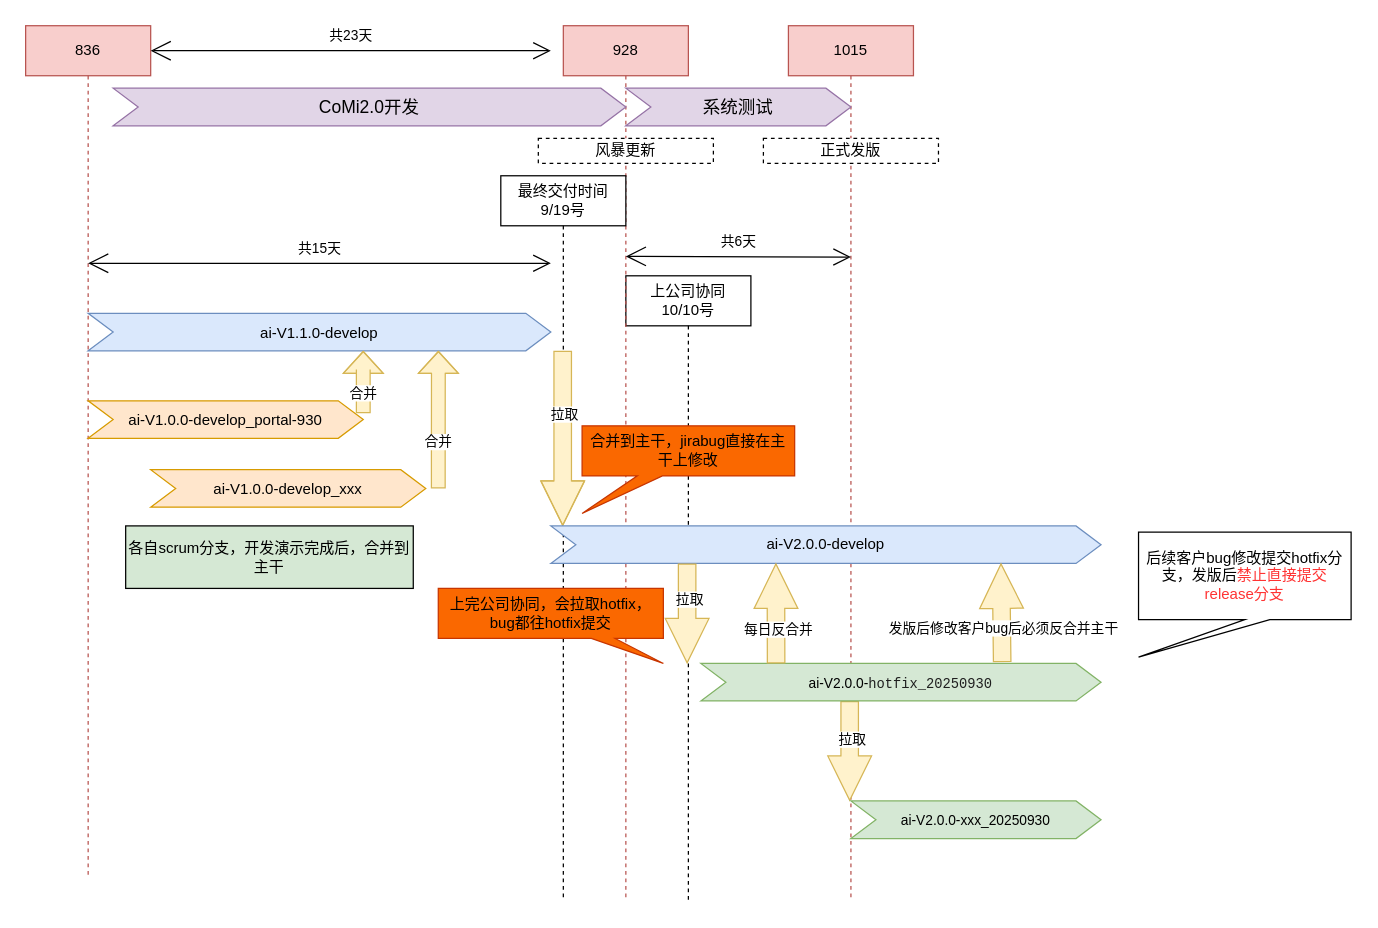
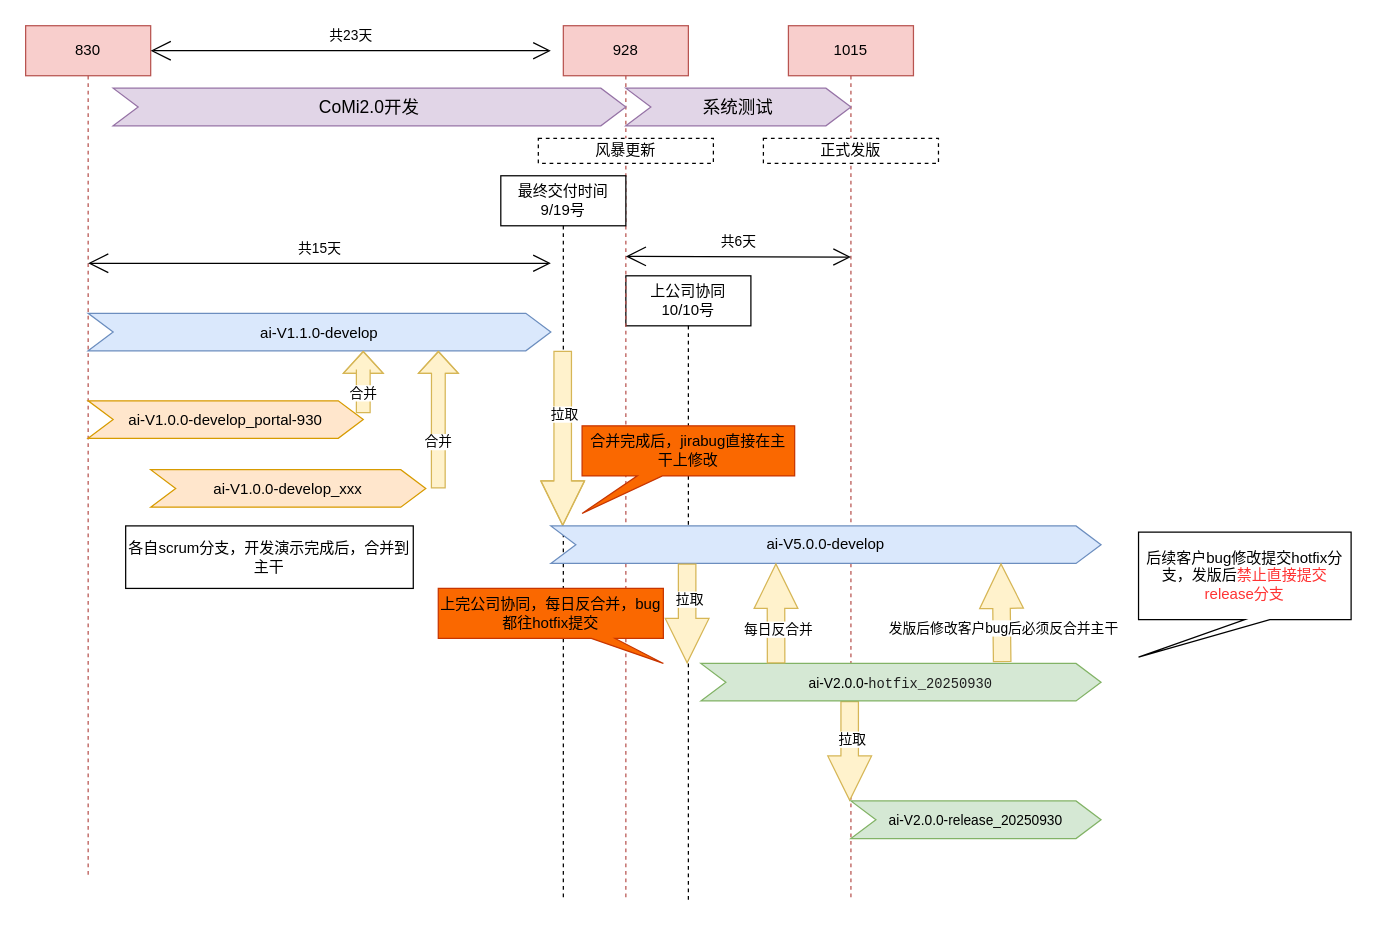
  <mxCell id="0" />
  <mxCell id="1" parent="0" />
  <mxCell id="2" value="上公司协同&lt;div&gt;10/10号&lt;/div&gt;" style="shape=umlLifeline;perimeter=lifelinePerimeter;whiteSpace=wrap;html=1;container=1;dropTarget=0;collapsible=0;recursiveResize=0;outlineConnect=0;portConstraint=eastwest;newEdgeStyle={&quot;curved&quot;:0,&quot;rounded&quot;:0};" parent="1" vertex="1"><mxGeometry x="500" y="220" width="100" height="500" as="geometry" /></mxCell>
- <mxCell id="3" value="836" style="shape=umlLifeline;perimeter=lifelinePerimeter;whiteSpace=wrap;html=1;container=1;dropTarget=0;collapsible=0;recursiveResize=0;outlineConnect=0;portConstraint=eastwest;newEdgeStyle={&quot;curved&quot;:0,&quot;rounded&quot;:0};fillColor=#f8cecc;strokeColor=#b85450;" parent="1" vertex="1"><mxGeometry x="20" y="20" width="100" height="680" as="geometry" /></mxCell>
+ <mxCell id="3" value="830" style="shape=umlLifeline;perimeter=lifelinePerimeter;whiteSpace=wrap;html=1;container=1;dropTarget=0;collapsible=0;recursiveResize=0;outlineConnect=0;portConstraint=eastwest;newEdgeStyle={&quot;curved&quot;:0,&quot;rounded&quot;:0};fillColor=#f8cecc;strokeColor=#b85450;" parent="1" vertex="1"><mxGeometry x="20" y="20" width="100" height="680" as="geometry" /></mxCell>
  <mxCell id="4" value="928" style="shape=umlLifeline;perimeter=lifelinePerimeter;whiteSpace=wrap;html=1;container=1;dropTarget=0;collapsible=0;recursiveResize=0;outlineConnect=0;portConstraint=eastwest;newEdgeStyle={&quot;curved&quot;:0,&quot;rounded&quot;:0};fillColor=#f8cecc;strokeColor=#b85450;" parent="1" vertex="1"><mxGeometry x="450" y="20" width="100" height="700" as="geometry" /></mxCell>
  <mxCell id="5" value="1015" style="shape=umlLifeline;perimeter=lifelinePerimeter;whiteSpace=wrap;html=1;container=1;dropTarget=0;collapsible=0;recursiveResize=0;outlineConnect=0;portConstraint=eastwest;newEdgeStyle={&quot;curved&quot;:0,&quot;rounded&quot;:0};fillColor=#f8cecc;strokeColor=#b85450;" parent="1" vertex="1"><mxGeometry x="630" y="20" width="100" height="700" as="geometry" /></mxCell>
  <mxCell id="6" value="CoMi2.0开发" style="html=1;shape=mxgraph.infographic.ribbonSimple;notch1=20;notch2=20;align=center;verticalAlign=middle;fontSize=14;fontStyle=0;fillColor=#e1d5e7;whiteSpace=wrap;strokeColor=#9673a6;" parent="1" vertex="1"><mxGeometry x="90" y="70" width="410" height="30" as="geometry" /></mxCell>
  <mxCell id="7" value="最终交付时间&lt;div&gt;9/19号&lt;/div&gt;" style="shape=umlLifeline;perimeter=lifelinePerimeter;whiteSpace=wrap;html=1;container=1;dropTarget=0;collapsible=0;recursiveResize=0;outlineConnect=0;portConstraint=eastwest;newEdgeStyle={&quot;curved&quot;:0,&quot;rounded&quot;:0};" parent="1" vertex="1"><mxGeometry x="400" y="140" width="100" height="580" as="geometry" /></mxCell>
  <mxCell id="8" value="共15天" style="endArrow=open;html=1;endSize=12;startArrow=open;startSize=14;startFill=0;edgeStyle=orthogonalEdgeStyle;align=center;verticalAlign=bottom;endFill=0;rounded=0;" parent="1" edge="1"><mxGeometry y="3" relative="1" as="geometry"><mxPoint x="70" y="210" as="sourcePoint" /><mxPoint x="440" y="210" as="targetPoint" /><Array as="points" /></mxGeometry></mxCell>
  <mxCell id="9" value="共23天" style="endArrow=open;html=1;endSize=12;startArrow=open;startSize=14;startFill=0;edgeStyle=orthogonalEdgeStyle;align=center;verticalAlign=bottom;endFill=0;rounded=0;" parent="1" edge="1"><mxGeometry y="3" relative="1" as="geometry"><mxPoint x="120" y="40" as="sourcePoint" /><mxPoint x="440" y="40" as="targetPoint" /><Array as="points"><mxPoint x="370" y="40" /><mxPoint x="370" y="40" /></Array></mxGeometry></mxCell>
  <mxCell id="10" value="风暴更新" style="fontStyle=0;dashed=1;html=1;whiteSpace=wrap;" parent="1" vertex="1"><mxGeometry x="430" y="110" width="140" height="20" as="geometry" /></mxCell>
  <mxCell id="11" value="共6天" style="endArrow=open;html=1;endSize=12;startArrow=open;startSize=14;startFill=0;edgeStyle=orthogonalEdgeStyle;align=center;verticalAlign=bottom;endFill=0;rounded=0;" parent="1" edge="1"><mxGeometry y="3" relative="1" as="geometry"><mxPoint x="500" y="204.5" as="sourcePoint" /><mxPoint x="680" y="205" as="targetPoint" /><Array as="points"><mxPoint x="510" y="204.5" /><mxPoint x="510" y="204.5" /></Array></mxGeometry></mxCell>
  <mxCell id="12" value="正式发版" style="fontStyle=0;dashed=1;html=1;whiteSpace=wrap;" parent="1" vertex="1"><mxGeometry x="610" y="110" width="140" height="20" as="geometry" /></mxCell>
  <mxCell id="13" value="&lt;font style=&quot;font-size: 12px;&quot;&gt;ai-V1.1.0-develop&lt;/font&gt;" style="html=1;shape=mxgraph.infographic.ribbonSimple;notch1=20;notch2=20;align=center;verticalAlign=middle;fontSize=14;fontStyle=0;fillColor=#dae8fc;whiteSpace=wrap;strokeColor=#6c8ebf;" parent="1" vertex="1"><mxGeometry x="70" y="250" width="370" height="30" as="geometry" /></mxCell>
  <mxCell id="14" value="后续客户bug修改提交hotfix分支，发版后&lt;font style=&quot;color: rgb(255, 51, 51);&quot;&gt;禁止直接提交release分支&lt;/font&gt;" style="shape=callout;whiteSpace=wrap;html=1;perimeter=calloutPerimeter;position2=0;" parent="1" vertex="1"><mxGeometry x="910" y="425" width="170" height="100" as="geometry" /></mxCell>
  <mxCell id="15" value="&lt;font style=&quot;font-size: 12px;&quot;&gt;ai-V1.0.0-develop_portal-930&lt;/font&gt;" style="html=1;shape=mxgraph.infographic.ribbonSimple;notch1=20;notch2=20;align=center;verticalAlign=middle;fontSize=14;fontStyle=0;fillColor=#ffe6cc;whiteSpace=wrap;strokeColor=#d79b00;" parent="1" vertex="1"><mxGeometry x="70" y="320" width="220" height="30" as="geometry" /></mxCell>
  <mxCell id="16" value="&lt;font style=&quot;font-size: 12px;&quot;&gt;ai-V1.0.0-develop_xxx&lt;/font&gt;" style="html=1;shape=mxgraph.infographic.ribbonSimple;notch1=20;notch2=20;align=center;verticalAlign=middle;fontSize=14;fontStyle=0;fillColor=#ffe6cc;whiteSpace=wrap;strokeColor=#d79b00;" parent="1" vertex="1"><mxGeometry x="120" y="375" width="220" height="30" as="geometry" /></mxCell>
  <mxCell id="17" value="" style="shape=flexArrow;endArrow=classic;html=1;rounded=0;width=11;endSize=5.52;exitX=1;exitY=0.5;exitDx=0;exitDy=0;exitPerimeter=0;fillColor=#fff2cc;strokeColor=#d6b656;" parent="1" edge="1"><mxGeometry width="50" height="50" relative="1" as="geometry"><mxPoint x="290" y="330" as="sourcePoint" /><mxPoint x="290" y="280" as="targetPoint" /><Array as="points"><mxPoint x="290" y="295" /></Array></mxGeometry></mxCell>
  <mxCell id="18" value="合并" style="edgeLabel;html=1;align=center;verticalAlign=middle;resizable=0;points=[];" parent="17" vertex="1" connectable="0"><mxGeometry x="-0.32" y="1" relative="1" as="geometry"><mxPoint as="offset" /></mxGeometry></mxCell>
  <mxCell id="19" value="" style="shape=flexArrow;endArrow=classic;html=1;rounded=0;width=14;endSize=11.5;fillColor=#fff2cc;strokeColor=#d6b656;" parent="1" edge="1"><mxGeometry width="50" height="50" relative="1" as="geometry"><mxPoint x="449.5" y="280" as="sourcePoint" /><mxPoint x="449.5" y="420" as="targetPoint" /><Array as="points"><mxPoint x="449.5" y="360" /></Array></mxGeometry></mxCell>
  <mxCell id="20" value="拉取" style="edgeLabel;html=1;align=center;verticalAlign=middle;resizable=0;points=[];" parent="19" vertex="1" connectable="0"><mxGeometry x="-0.257" y="-4" relative="1" as="geometry"><mxPoint x="5" y="-2" as="offset" /></mxGeometry></mxCell>
- <mxCell id="21" value="ai-V2.0.0-develop" style="html=1;shape=mxgraph.infographic.ribbonSimple;notch1=20;notch2=20;align=center;verticalAlign=middle;fontSize=12;fontStyle=0;fillColor=#dae8fc;whiteSpace=wrap;strokeColor=#6c8ebf;" parent="1" vertex="1"><mxGeometry x="440" y="420" width="440" height="30" as="geometry" /></mxCell>
+ <mxCell id="21" value="ai-V5.0.0-develop" style="html=1;shape=mxgraph.infographic.ribbonSimple;notch1=20;notch2=20;align=center;verticalAlign=middle;fontSize=12;fontStyle=0;fillColor=#dae8fc;whiteSpace=wrap;strokeColor=#6c8ebf;" parent="1" vertex="1"><mxGeometry x="440" y="420" width="440" height="30" as="geometry" /></mxCell>
  <mxCell id="22" value="" style="shape=flexArrow;endArrow=classic;html=1;rounded=0;width=14;endSize=11.5;fillColor=#fff2cc;strokeColor=#d6b656;" parent="1" target="5" edge="1"><mxGeometry width="50" height="50" relative="1" as="geometry"><mxPoint x="679" y="560" as="sourcePoint" /><mxPoint x="680" y="640" as="targetPoint" /><Array as="points"><mxPoint x="679" y="640" /></Array></mxGeometry></mxCell>
  <mxCell id="23" value="拉取" style="edgeLabel;html=1;align=center;verticalAlign=middle;resizable=0;points=[];" parent="22" vertex="1" connectable="0"><mxGeometry x="-0.257" y="-4" relative="1" as="geometry"><mxPoint x="5" as="offset" /></mxGeometry></mxCell>
- <mxCell id="24" value="&lt;span style=&quot;font-size: 11px;&quot;&gt;ai-V2.0.0-xxx_20250930&lt;/span&gt;" style="html=1;shape=mxgraph.infographic.ribbonSimple;notch1=20;notch2=20;align=center;verticalAlign=middle;fontSize=14;fontStyle=0;fillColor=#d5e8d4;whiteSpace=wrap;strokeColor=#82b366;" parent="1" vertex="1"><mxGeometry x="680" y="640" width="200" height="30" as="geometry" /></mxCell>
+ <mxCell id="24" value="&lt;span style=&quot;font-size: 11px;&quot;&gt;ai-V2.0.0-release_20250930&lt;/span&gt;" style="html=1;shape=mxgraph.infographic.ribbonSimple;notch1=20;notch2=20;align=center;verticalAlign=middle;fontSize=14;fontStyle=0;fillColor=#d5e8d4;whiteSpace=wrap;strokeColor=#82b366;" parent="1" vertex="1"><mxGeometry x="680" y="640" width="200" height="30" as="geometry" /></mxCell>
  <mxCell id="25" value="&lt;span style=&quot;color: rgb(31, 31, 31); font-family: consolas, &amp;quot;lucida console&amp;quot;, &amp;quot;courier new&amp;quot;, monospace; text-align: left; white-space-collapse: preserve;&quot;&gt;&lt;font style=&quot;font-size: 11px;&quot;&gt;&lt;span style=&quot;color: rgb(0, 0, 0); font-family: Helvetica; text-align: center; white-space-collapse: collapse;&quot;&gt;ai-V2.0.0&lt;/span&gt;&lt;span style=&quot;color: rgb(0, 0, 0); font-family: Helvetica; text-align: center; white-space-collapse: collapse;&quot;&gt;-&lt;/span&gt;hotfix_20250930&lt;/font&gt;&lt;/span&gt;" style="html=1;shape=mxgraph.infographic.ribbonSimple;notch1=20;notch2=20;align=center;verticalAlign=middle;fontSize=14;fontStyle=0;fillColor=#d5e8d4;whiteSpace=wrap;strokeColor=#82b366;" parent="1" vertex="1"><mxGeometry x="560" y="530" width="320" height="30" as="geometry" /></mxCell>
- <mxCell id="26" value="各自scrum分支，开发演示完成后，合并到主干" style="rounded=0;whiteSpace=wrap;html=1;fillColor=#d5e8d4;" parent="1" vertex="1"><mxGeometry x="100" y="420" width="230" height="50" as="geometry" /></mxCell>
+ <mxCell id="26" value="各自scrum分支，开发演示完成后，合并到主干" style="rounded=0;whiteSpace=wrap;html=1;" parent="1" vertex="1"><mxGeometry x="100" y="420" width="230" height="50" as="geometry" /></mxCell>
  <mxCell id="27" value="系统测试" style="html=1;shape=mxgraph.infographic.ribbonSimple;notch1=20;notch2=20;align=center;verticalAlign=middle;fontSize=14;fontStyle=0;fillColor=#e1d5e7;whiteSpace=wrap;strokeColor=#9673a6;" parent="1" vertex="1"><mxGeometry x="500" y="70" width="180" height="30" as="geometry" /></mxCell>
  <mxCell id="28" value="" style="shape=flexArrow;endArrow=classic;html=1;rounded=0;width=11;endSize=5.52;exitX=1;exitY=0.5;exitDx=0;exitDy=0;exitPerimeter=0;entryX=0.757;entryY=1;entryDx=0;entryDy=0;entryPerimeter=0;fillColor=#fff2cc;strokeColor=#d6b656;" parent="1" target="13" edge="1"><mxGeometry width="50" height="50" relative="1" as="geometry"><mxPoint x="350" y="390" as="sourcePoint" /><mxPoint x="350" y="340" as="targetPoint" /><Array as="points"><mxPoint x="350" y="355" /></Array></mxGeometry></mxCell>
  <mxCell id="29" value="合并" style="edgeLabel;html=1;align=center;verticalAlign=middle;resizable=0;points=[];" parent="28" vertex="1" connectable="0"><mxGeometry x="-0.32" y="1" relative="1" as="geometry"><mxPoint as="offset" /></mxGeometry></mxCell>
  <mxCell id="30" value="" style="shape=flexArrow;endArrow=classic;html=1;rounded=0;width=14;endSize=11.5;fillColor=#fff2cc;strokeColor=#d6b656;" parent="1" edge="1"><mxGeometry width="50" height="50" relative="1" as="geometry"><mxPoint x="549" y="450" as="sourcePoint" /><mxPoint x="549" y="530" as="targetPoint" /><Array as="points"><mxPoint x="549" y="530" /></Array></mxGeometry></mxCell>
  <mxCell id="31" value="拉取" style="edgeLabel;html=1;align=center;verticalAlign=middle;resizable=0;points=[];" parent="30" vertex="1" connectable="0"><mxGeometry x="-0.257" y="-4" relative="1" as="geometry"><mxPoint x="5" y="-2" as="offset" /></mxGeometry></mxCell>
  <mxCell id="32" value="" style="shape=flexArrow;endArrow=classic;html=1;rounded=0;width=14;endSize=11.5;fillColor=#fff2cc;strokeColor=#d6b656;exitX=0.188;exitY=0;exitDx=0;exitDy=0;exitPerimeter=0;" parent="1" edge="1" source="25"><mxGeometry width="50" height="50" relative="1" as="geometry"><mxPoint x="620" y="520" as="sourcePoint" /><mxPoint x="620" y="450" as="targetPoint" /><Array as="points"><mxPoint x="620" y="450" /></Array></mxGeometry></mxCell>
  <mxCell id="33" value="每日反合并" style="edgeLabel;html=1;align=center;verticalAlign=middle;resizable=0;points=[];" parent="32" vertex="1" connectable="0"><mxGeometry x="-0.314" y="-1" relative="1" as="geometry"><mxPoint as="offset" /></mxGeometry></mxCell>
- <mxCell id="34" value="合并到主干，jirabug直接在主干上修改" style="shape=callout;whiteSpace=wrap;html=1;perimeter=calloutPerimeter;position2=0;size=30;position=0.26;fillColor=#fa6800;fontColor=#000000;strokeColor=#C73500;" parent="1" vertex="1"><mxGeometry x="465" y="340" width="170" height="70" as="geometry" /></mxCell>
- <mxCell id="35" value="上完公司协同，会拉取hotfix，bug都往hotfix提交" style="shape=callout;whiteSpace=wrap;html=1;perimeter=calloutPerimeter;position2=1;size=20;position=0.68;base=19;fillColor=#fa6800;fontColor=#000000;strokeColor=#C73500;" parent="1" vertex="1"><mxGeometry x="350" y="470" width="180" height="60" as="geometry" /></mxCell>
+ <mxCell id="34" value="合并完成后，jirabug直接在主干上修改" style="shape=callout;whiteSpace=wrap;html=1;perimeter=calloutPerimeter;position2=0;size=30;position=0.26;fillColor=#fa6800;fontColor=#000000;strokeColor=#C73500;" parent="1" vertex="1"><mxGeometry x="465" y="340" width="170" height="70" as="geometry" /></mxCell>
+ <mxCell id="35" value="上完公司协同，每日反合并，bug都往hotfix提交" style="shape=callout;whiteSpace=wrap;html=1;perimeter=calloutPerimeter;position2=1;size=20;position=0.68;base=19;fillColor=#fa6800;fontColor=#000000;strokeColor=#C73500;" parent="1" vertex="1"><mxGeometry x="350" y="470" width="180" height="60" as="geometry" /></mxCell>
  <mxCell id="36" value="" style="shape=flexArrow;endArrow=classic;html=1;rounded=0;width=14;endSize=11.5;fillColor=#fff2cc;strokeColor=#d6b656;exitX=0.753;exitY=-0.033;exitDx=0;exitDy=0;exitPerimeter=0;" parent="1" edge="1" source="25"><mxGeometry width="50" height="50" relative="1" as="geometry"><mxPoint x="800" y="520" as="sourcePoint" /><mxPoint x="800" y="450" as="targetPoint" /><Array as="points"><mxPoint x="800" y="450" /></Array></mxGeometry></mxCell>
  <mxCell id="37" value="发版后修改客户bug后必须反合并主干" style="edgeLabel;html=1;align=center;verticalAlign=middle;resizable=0;points=[];" parent="36" vertex="1" connectable="0"><mxGeometry x="-0.314" y="-1" relative="1" as="geometry"><mxPoint as="offset" /></mxGeometry></mxCell>
